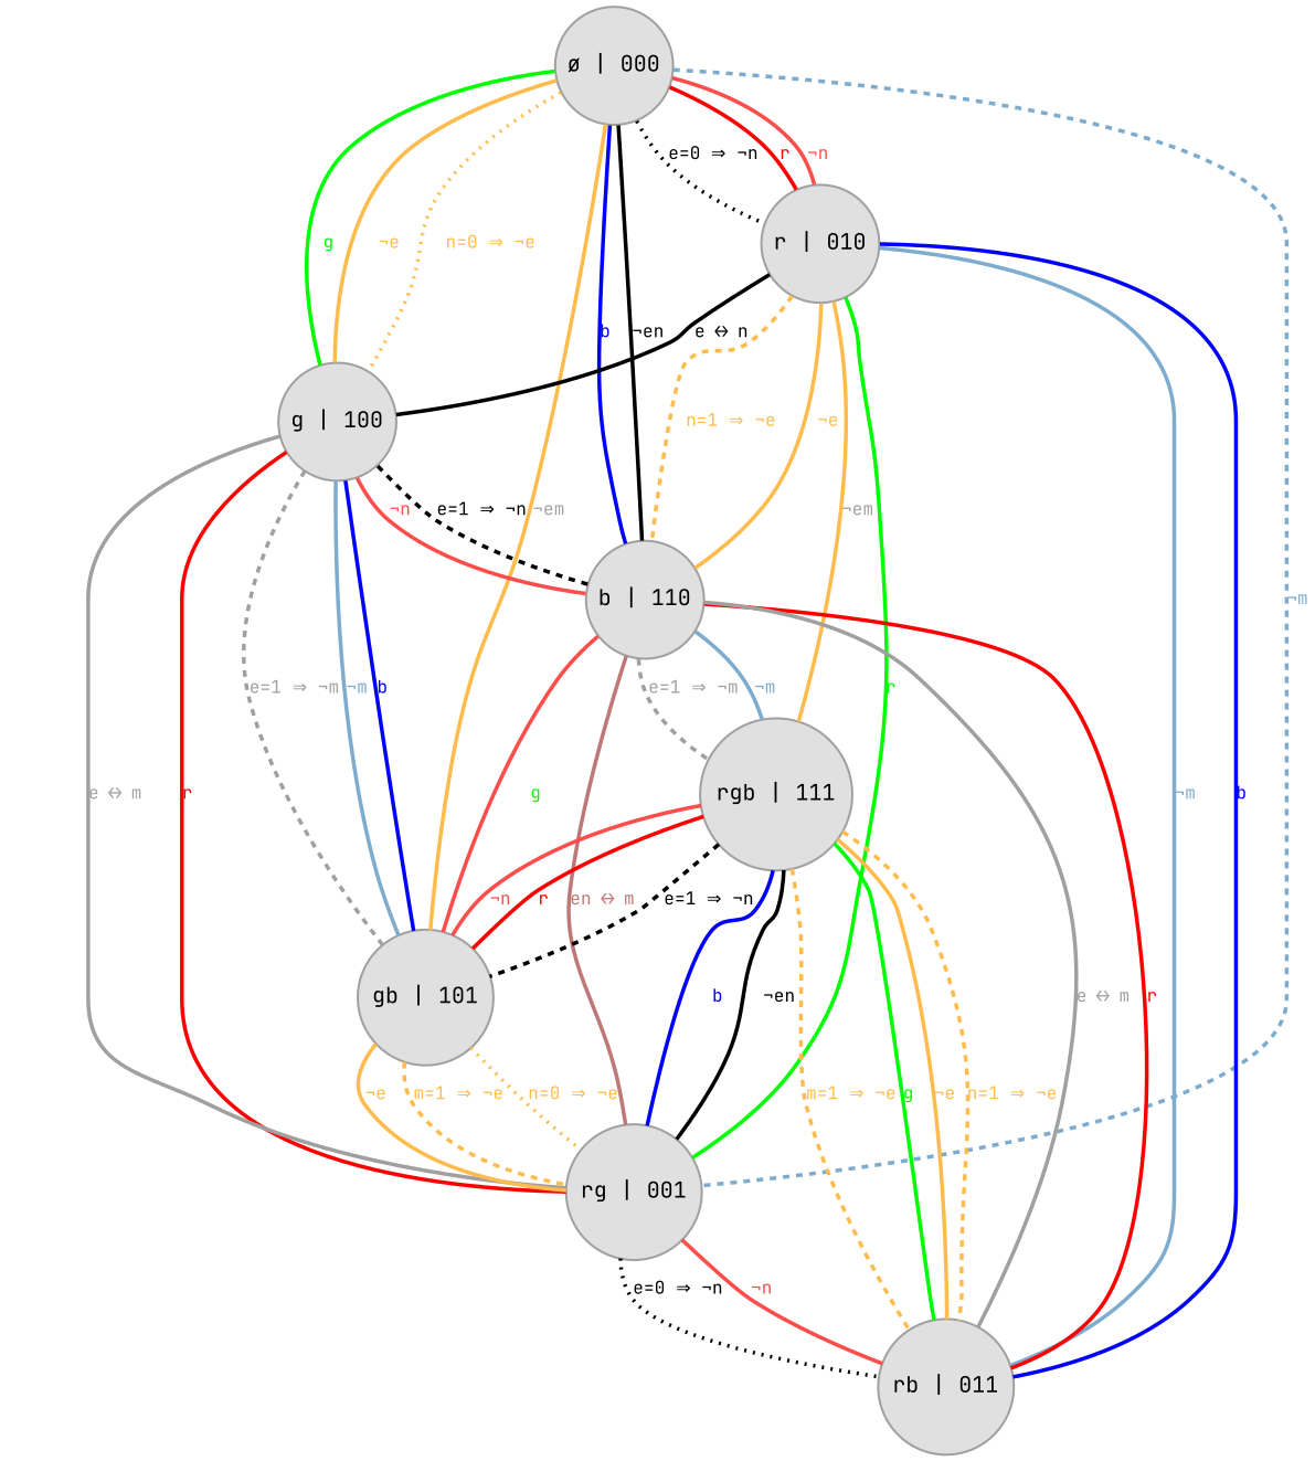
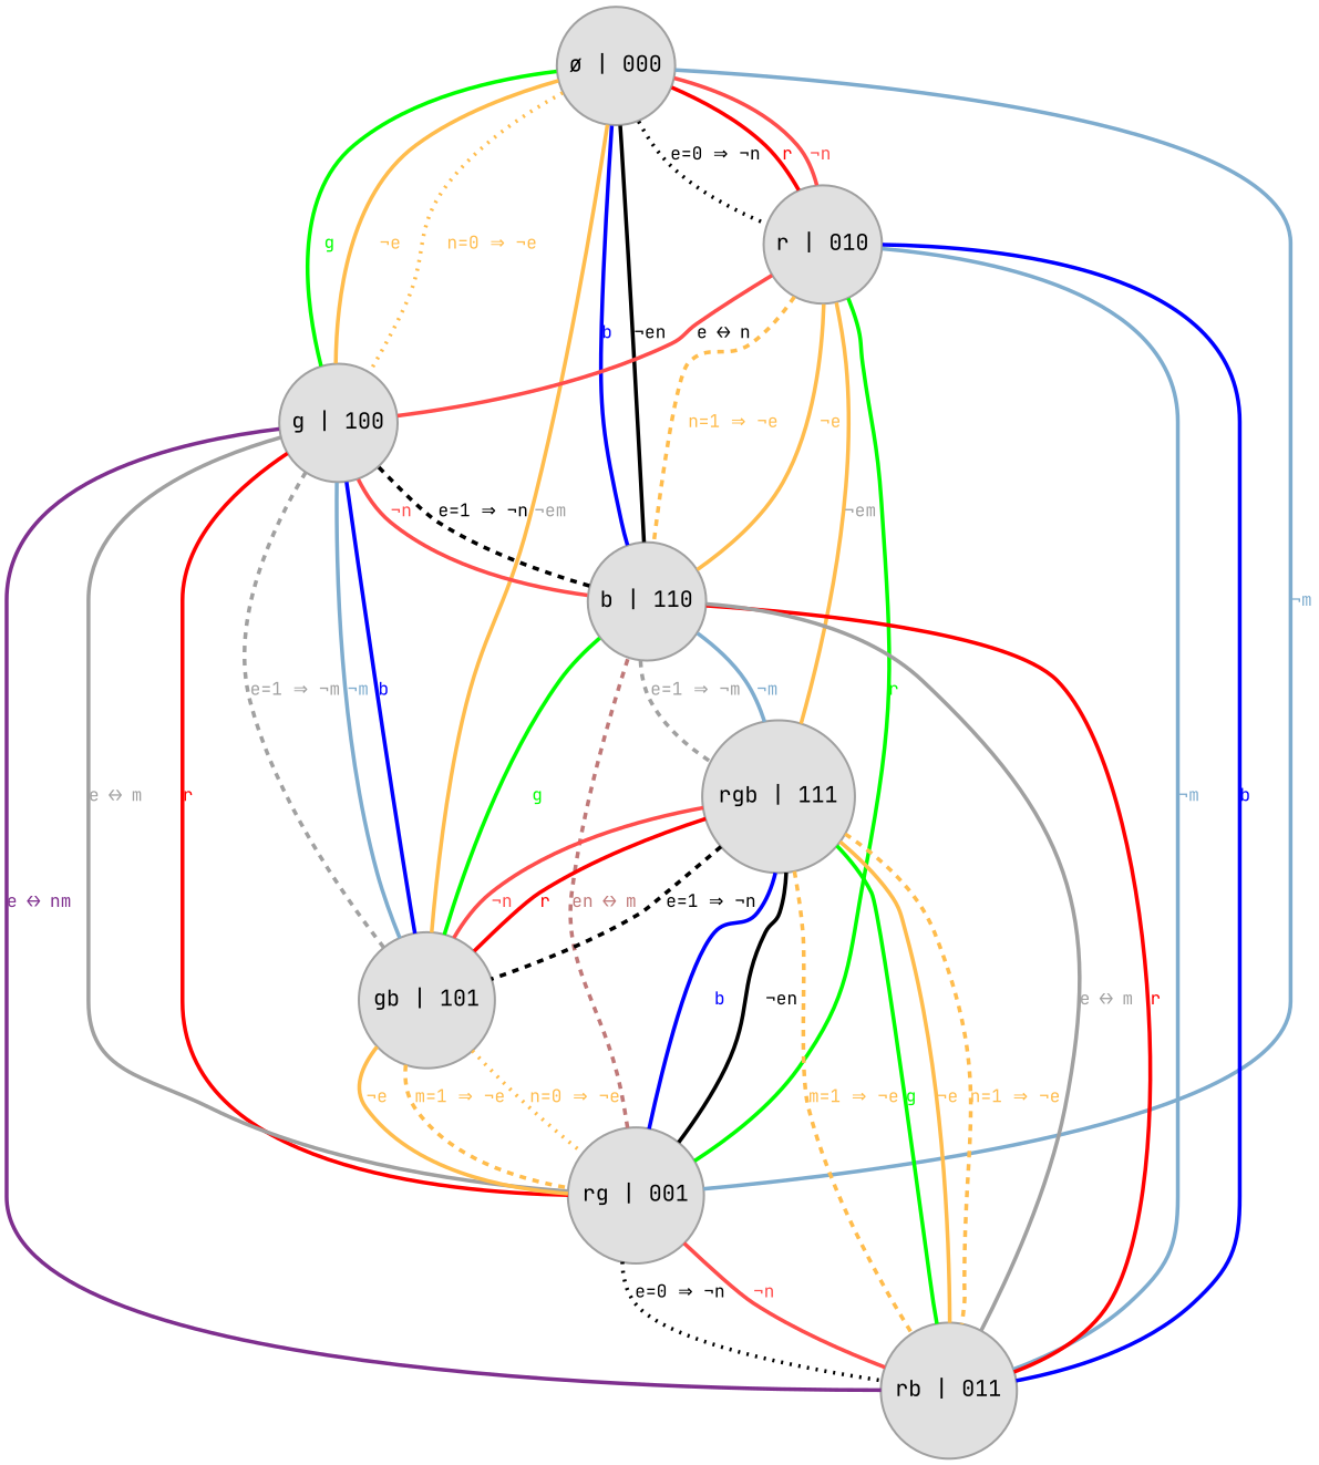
  graph {
    fontname="JetBrains Mono"
    node [color="#a0a0a0" fillcolor="#e0e0e0" fontcolor="#000000" fontname="JetBrains Mono" fontsize=20 margin=0 penwidth=2 shape=circle style=filled]
    edge [color="#ffbc4c" fontcolor="#ffbc4c" fontname="JetBrains Mono" fontsize=16 penwidth=3.5]
    n1 [label="ø | 000"]
    n2 [label="r | 010"]
    n3 [label="g | 100"]
    n4 [label="b | 110"]
    n5 [label="rg | 001"]
    n6 [label="gb | 101"]
    n7 [label="rb | 011"]
    n8 [label="rgb | 111"]
    n1 -- n2 [color="#ff0000" fontcolor="#ff0000" label=r]
    n1 -- n2 [color="#ff4d4c" fontcolor="#ff4d4c" label="¬n"]
    n1 -- n2 [color="#000000" fontcolor="#000000" label="e=0 ⇒ ¬n" style=dotted]
    n1 -- n3 [color="#00ff00" fontcolor="#00ff00" label=g]
    n1 -- n3 [label="¬e"]
    n1 -- n3 [label="n=0 ⇒ ¬e" style=dotted]
    n1 -- n4 [color="#0000ff" fontcolor="#0000ff" label=b]
    n1 -- n4 [color="#000000" fontcolor="#000000" label="¬en"]
-   n1 -- n5 [color="#7eacce" fontcolor="#7eacce" label="¬m" style=dashed]
+   n1 -- n5 [color="#7eacce" fontcolor="#7eacce" label="¬m"]
    n1 -- n6 [fontcolor="#a0a0a0" label="¬em"]
-   n2 -- n3 [color="#000000" fontcolor="#000000" label="e ↔ n"]
+   n2 -- n3 [color="#ff4d4c" fontcolor="#000000" label="e ↔ n"]
    n2 -- n4 [label="¬e"]
    n2 -- n4 [label="n=1 ⇒ ¬e" style=dashed]
    n2 -- n5 [color="#00ff00" fontcolor="#00ff00" label=r]
    n2 -- n7 [color="#0000ff" fontcolor="#0000ff" label=b]
    n2 -- n7 [color="#7eacce" fontcolor="#7eacce" label="¬m"]
    n2 -- n8 [fontcolor="#a0a0a0" label="¬em"]
    n3 -- n4 [color="#ff4d4c" fontcolor="#ff4d4c" label="¬n"]
    n3 -- n5 [color="#ff0000" fontcolor="#ff0000" label=r]
    n3 -- n5 [color="#a0a0a0" fontcolor="#a0a0a0" label="e ↔ m"]
    n3 -- n6 [color="#0000ff" fontcolor="#0000ff" label=b]
    n3 -- n6 [color="#7eacce" fontcolor="#7eacce" label="¬m"]
+   n3 -- n7 [color="#7e2f8e" fontcolor="#7e2f8e" label="e ↔ nm"]
    n4 -- n3 [color="#000000" fontcolor="#000000" label="e=1 ⇒ ¬n" style=dashed]
-   n4 -- n6 [color="#ff4d4c" fontcolor="#00ff00" label=g]
+   n4 -- n6 [color="#00ff00" fontcolor="#00ff00" label=g]
    n4 -- n7 [color="#ff0000" fontcolor="#ff0000" label=r]
    n4 -- n7 [color="#a0a0a0" fontcolor="#a0a0a0" label="e ↔ m"]
    n4 -- n8 [color="#7eacce" fontcolor="#7eacce" label="¬m"]
    n4 -- n8 [color="#a0a0a0" fontcolor="#a0a0a0" label="e=1 ⇒ ¬m" style=dashed]
-   n5 -- n4 [color="#bf7878" fontcolor="#bf7878" label="en ↔ m"]
+   n5 -- n4 [color="#bf7878" fontcolor="#bf7878" label="en ↔ m" style=dashed]
    n5 -- n6 [label="¬e"]
    n5 -- n7 [color="#ff4d4c" fontcolor="#ff4d4c" label="¬n"]
    n5 -- n7 [color="#000000" fontcolor="#000000" label="e=0 ⇒ ¬n" style=dotted]
    n5 -- n8 [color="#0000ff" fontcolor="#0000ff" label=b]
    n5 -- n8 [color="#000000" fontcolor="#000000" label="¬en"]
    n6 -- n3 [color="#a0a0a0" fontcolor="#a0a0a0" label="e=1 ⇒ ¬m" style=dashed]
    n6 -- n5 [label="n=0 ⇒ ¬e" style=dotted]
    n6 -- n5 [label="m=1 ⇒ ¬e" style=dashed]
    n6 -- n8 [color="#ff0000" fontcolor="#ff0000" label=r]
    n6 -- n8 [color="#ff4d4c" fontcolor="#ff4d4c" label="¬n"]
    n7 -- n8 [color="#00ff00" fontcolor="#00ff00" label=g]
    n7 -- n8 [label="¬e"]
    n8 -- n6 [color="#000000" fontcolor="#000000" label="e=1 ⇒ ¬n" style=dashed]
    n8 -- n7 [label="n=1 ⇒ ¬e" style=dashed]
    n8 -- n7 [label="m=1 ⇒ ¬e" style=dashed]
  }
